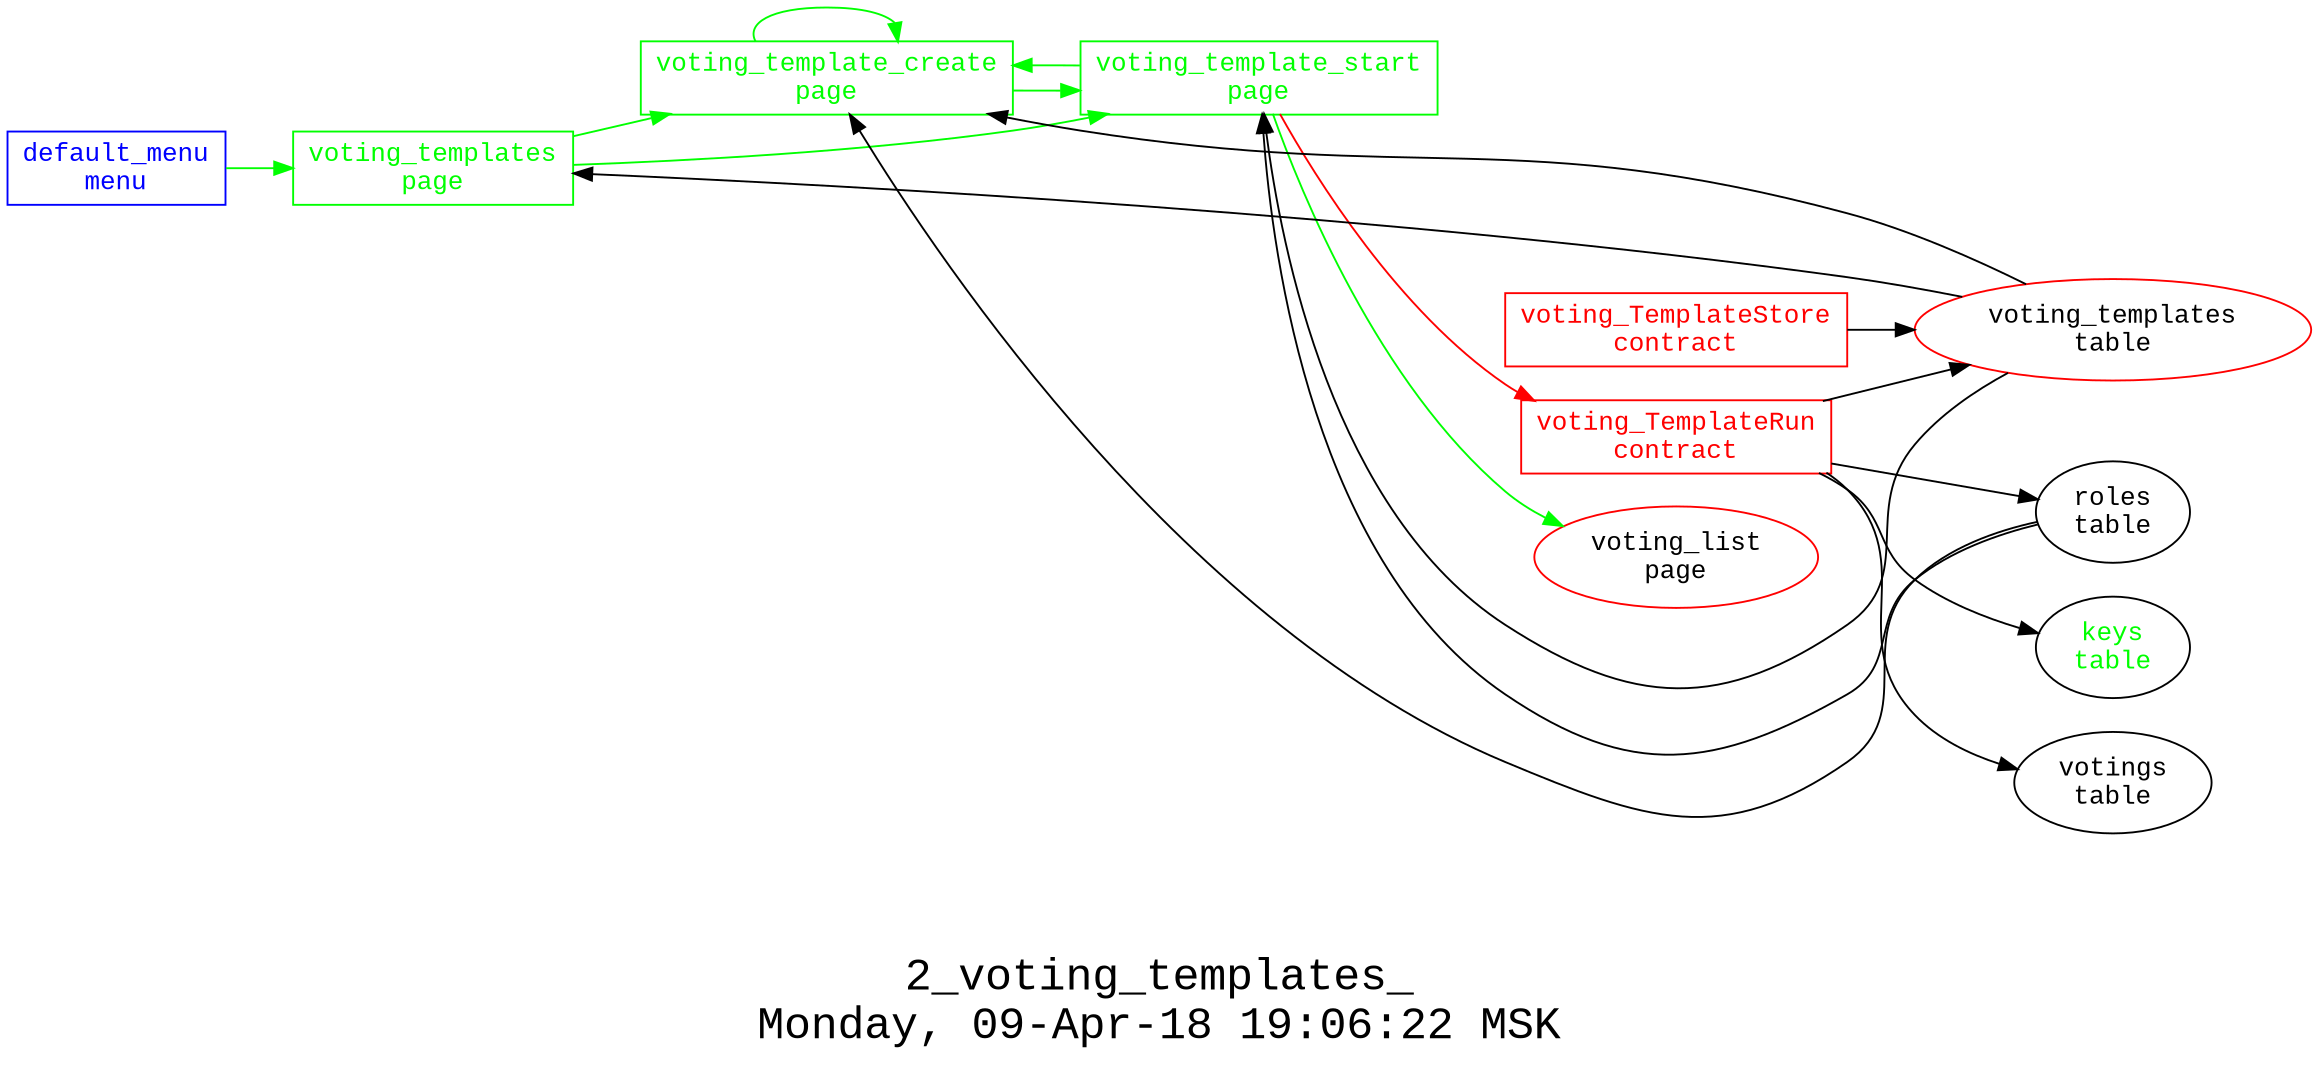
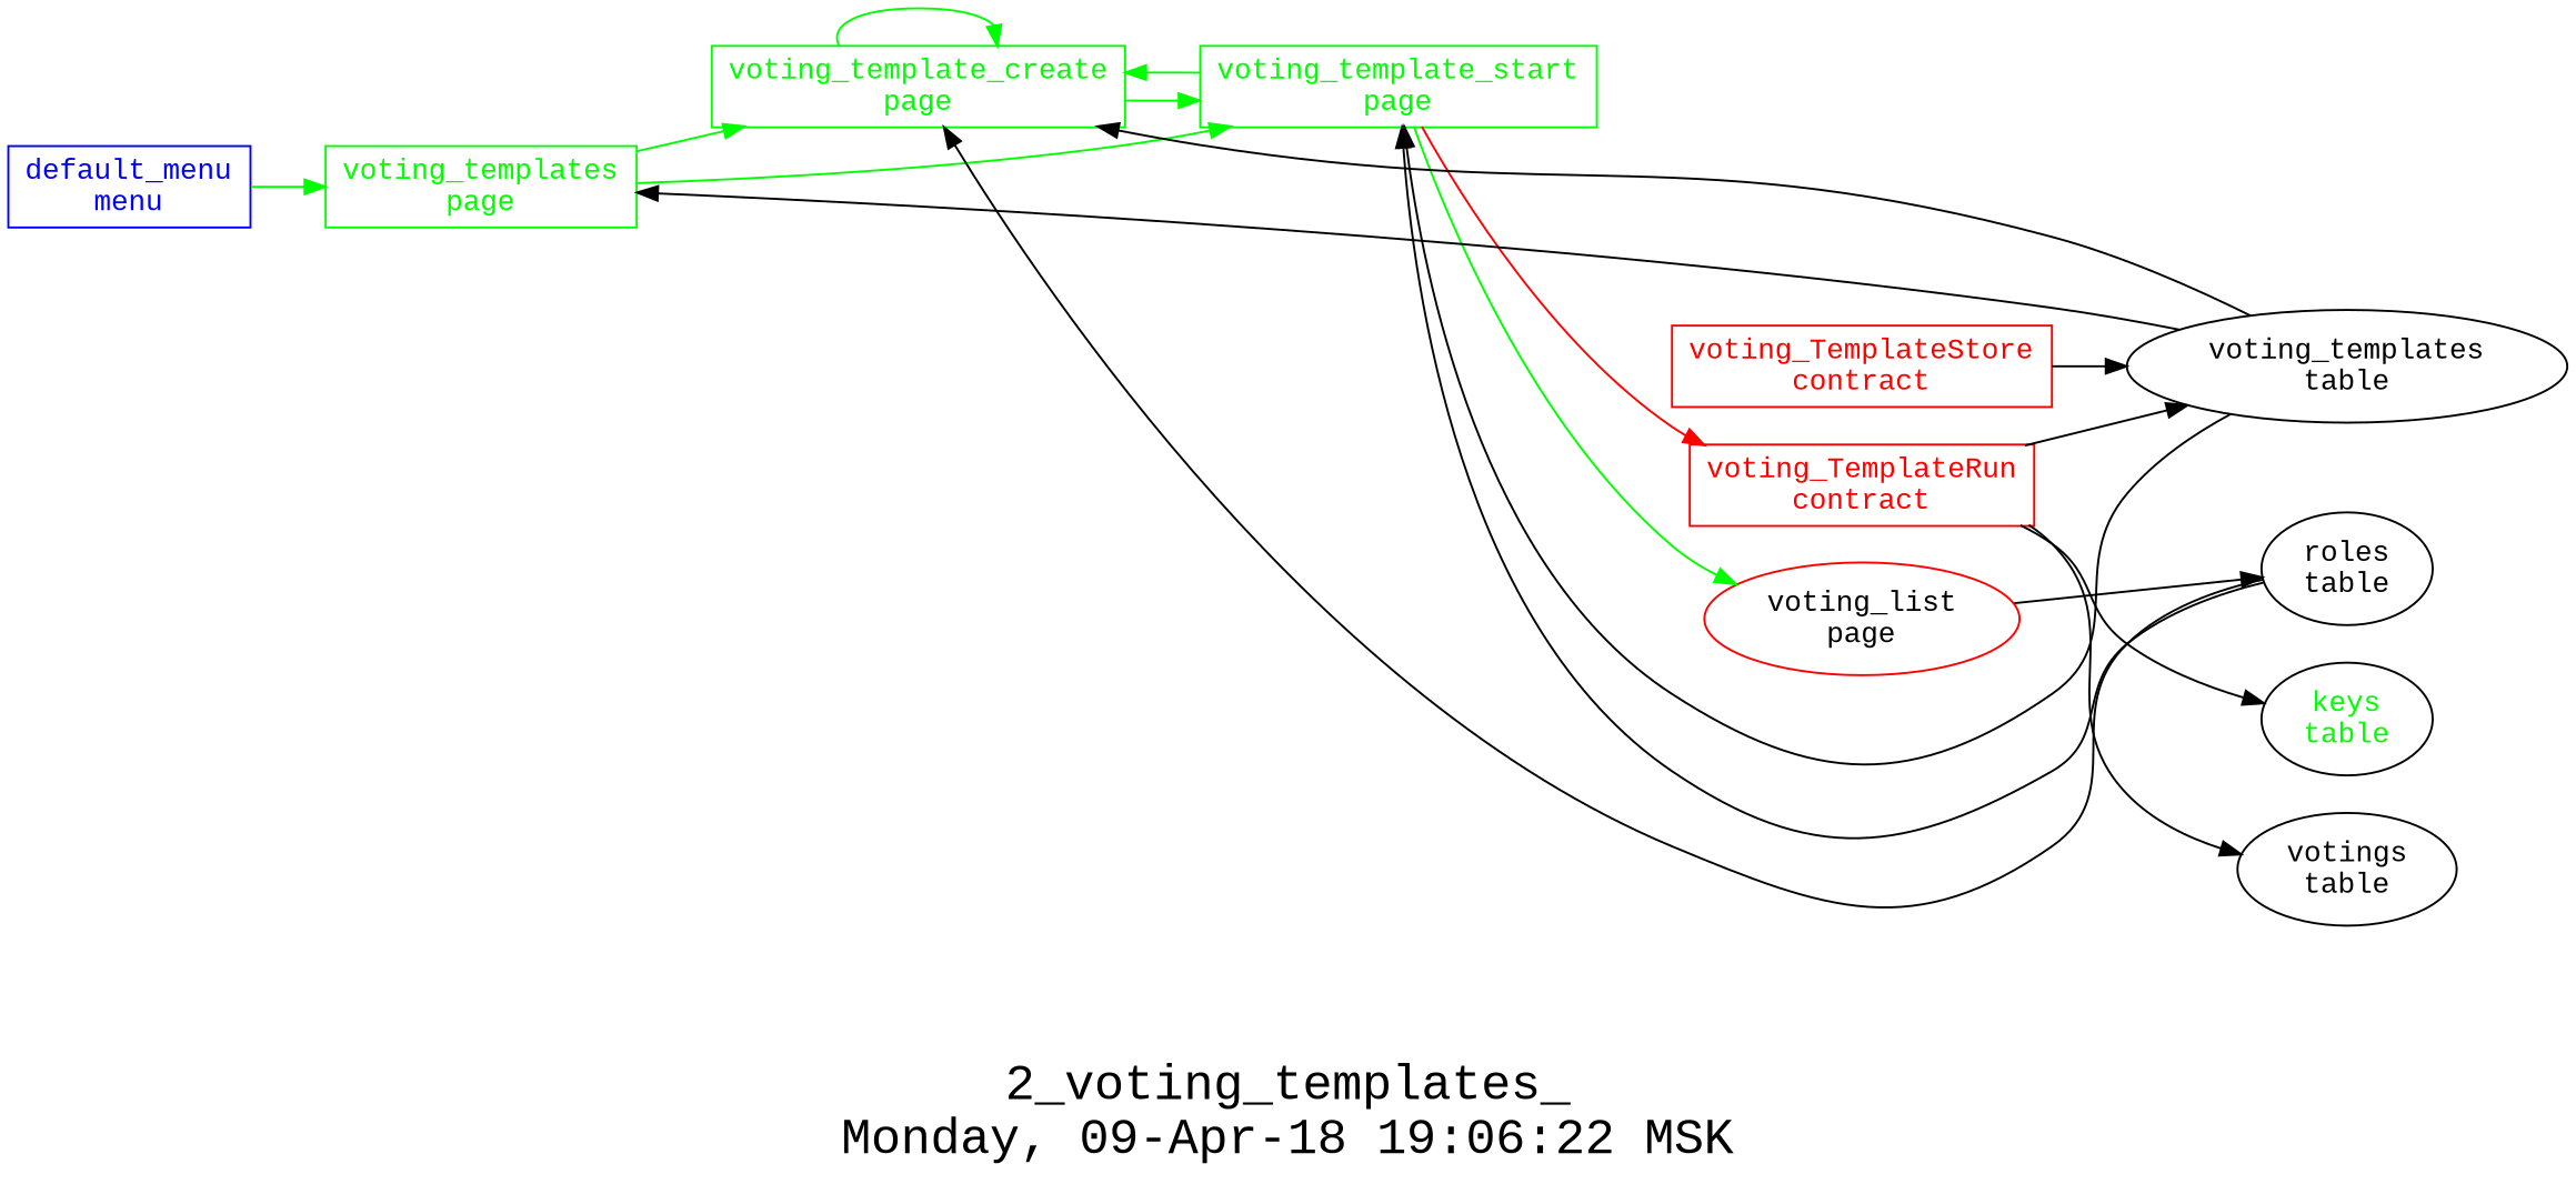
  digraph {
    fontname="Liberation Mono"
    fontsize=24
    label="2_voting_templates_\nMonday, 09-Apr-18 19:06:22 MSK"
    nojustify=true
    ordering=out
    rankdir=LR
    node [fontname="Liberation Mono" shape=record]
    edge [fontname="Liberation Mono"]
    "default_menu\nmenu" [color=blue fontcolor=blue group=menus]
    "voting_templates\npage" [color=green fontcolor=green group=pages]
    "voting_template_create\npage" [color=green fontcolor=green group=pages]
    "voting_template_start\npage" [color=green fontcolor=green group=pages]
    "voting_TemplateRun\ncontract" [color=red fontcolor=red group=contracts]
    "voting_list\npage" [color=red shape=""]
    "voting_TemplateStore\ncontract" [color=red fontcolor=red group=contracts]
-   "voting_templates\ntable" [group=tables color=red shape=""]
+   "voting_templates\ntable" [group=tables shape=""]
    "roles\ntable" [shape=""]
    "keys\ntable" [fontcolor=green shape=""]
    "votings\ntable" [shape=""]
    "default_menu\nmenu" -> "voting_templates\npage" [color=green]
    "voting_templates\npage" -> "voting_template_create\npage" [color=green]
    "voting_templates\npage" -> "voting_template_start\npage" [color=green]
    "voting_template_create\npage" -> "voting_template_create\npage" [color=green]
    "voting_template_create\npage" -> "voting_template_start\npage" [color=green]
    "voting_template_start\npage" -> "voting_template_create\npage" [color=green]
    "voting_template_start\npage" -> "voting_TemplateRun\ncontract" [color=red]
    "voting_template_start\npage" -> "voting_list\npage" [color=green]
    "voting_TemplateRun\ncontract" -> "voting_templates\ntable"
-   "voting_TemplateRun\ncontract" -> "roles\ntable"
+   "voting_list\npage" -> "roles\ntable"
    "voting_TemplateRun\ncontract" -> "keys\ntable"
    "voting_TemplateRun\ncontract" -> "votings\ntable"
    "voting_TemplateStore\ncontract" -> "voting_templates\ntable"
    "voting_templates\ntable" -> "voting_templates\npage"
    "voting_templates\ntable" -> "voting_template_create\npage"
    "voting_templates\ntable" -> "voting_template_start\npage"
    "roles\ntable" -> "voting_template_create\npage"
    "roles\ntable" -> "voting_template_start\npage"
  }
